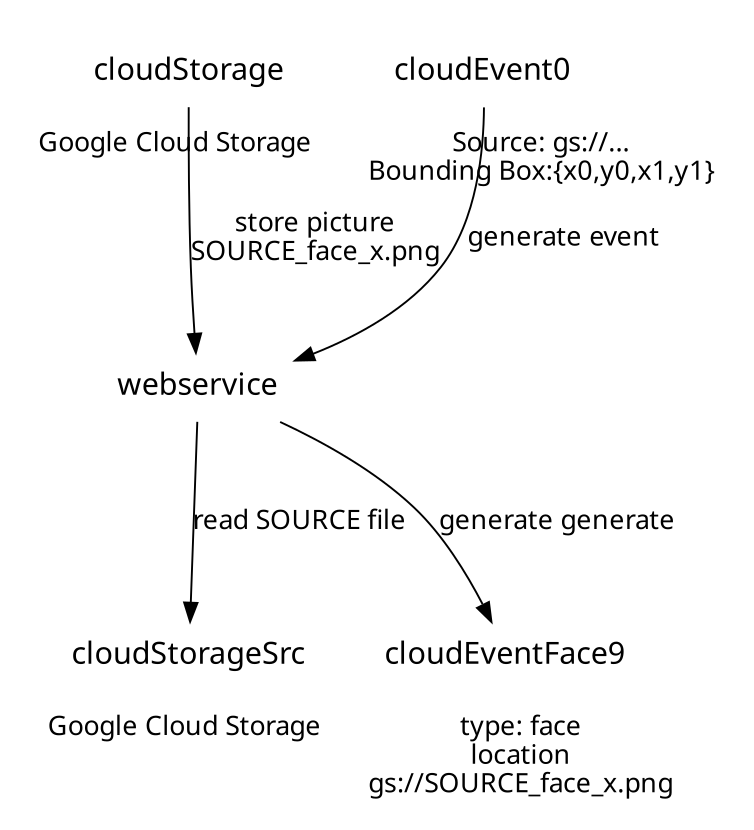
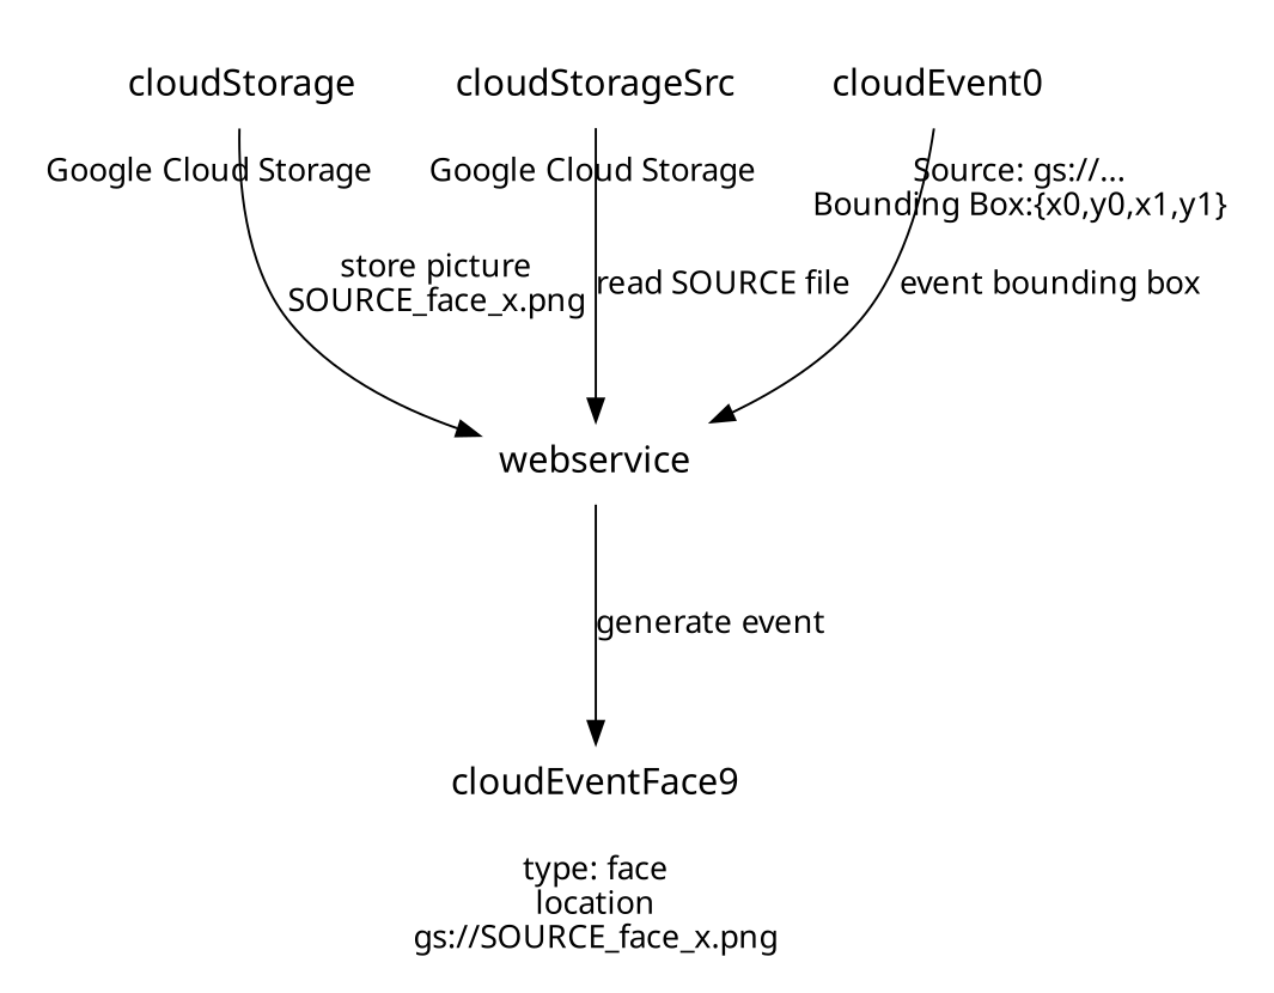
  digraph {
    bgcolor=white
    compound=true
    fontname="Century Gothic"
    labelloc=b
    penwidth=0
    rankdir=TB
    ranksep=1.25
    node [fontname="Century Gothic" fontsize=16 shape=plaintext]
    edge [arrowsize=1 color=black fontname="Century Gothic"]
    cloudStorage
    cloudStorageSrc
    cloudEvent0
    n4 [label=cloudEventFace9]
    webservice
    subgraph cluster_1 {
      label="Google Cloud Storage"
      cloudStorageSrc
    }
    subgraph cluster_2 {
      label="Google Cloud Storage"
      cloudStorage
    }
    subgraph cluster_3 {
      label="Source: gs://...\nBounding Box:{x0,y0,x1,y1}"
      cloudEvent0
    }
    subgraph cluster_4 {
      label="type: face\nlocation\ngs://SOURCE_face_x.png"
      n4
    }
    subgraph cluster_5 {
      webservice
    }
    cloudStorage -> webservice [label="store picture\nSOURCE_face_x.png"]
-   webservice -> cloudStorageSrc [label="read SOURCE file"]
-   cloudEvent0 -> webservice [label="generate event"]
-   webservice -> n4 [label="generate generate"]
+   cloudStorageSrc -> webservice [label="read SOURCE file"]
+   cloudEvent0 -> webservice [label="event bounding box"]
+   webservice -> n4 [label="generate event"]
  }
